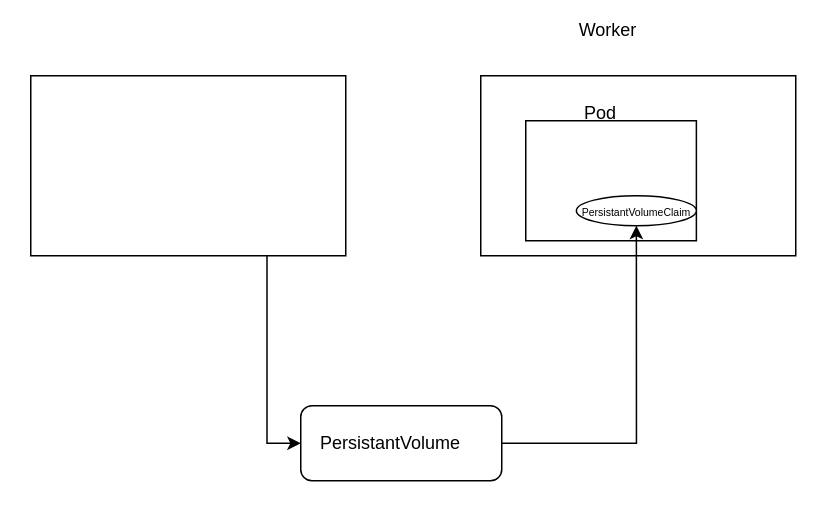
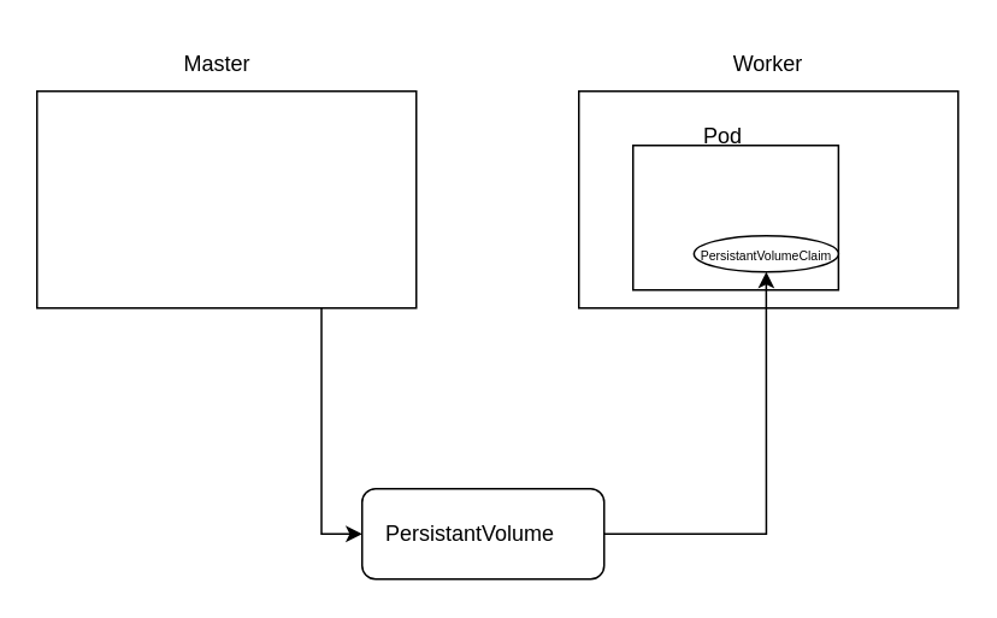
  <mxCell id="0" />
  <mxCell id="1" parent="0" />
  <mxCell id="2" style="edgeStyle=orthogonalEdgeStyle;rounded=0;orthogonalLoop=1;jettySize=auto;html=1;exitX=0.75;exitY=1;exitDx=0;exitDy=0;entryX=0;entryY=0.5;entryDx=0;entryDy=0;fontSize=7;" edge="1" parent="1" source="3" target="5"><mxGeometry relative="1" as="geometry" /></mxCell>
  <mxCell id="3" value="" style="rounded=0;whiteSpace=wrap;html=1;" parent="1" vertex="1"><mxGeometry x="20" y="50" width="210" height="120" as="geometry" /></mxCell>
  <mxCell id="4" value="" style="rounded=0;whiteSpace=wrap;html=1;" vertex="1" parent="1"><mxGeometry x="320" y="50" width="210" height="120" as="geometry" /></mxCell>
  <mxCell id="5" value="" style="rounded=1;whiteSpace=wrap;html=1;" vertex="1" parent="1"><mxGeometry x="200" y="270" width="134" height="50" as="geometry" /></mxCell>
  <mxCell id="6" value="" style="rounded=0;whiteSpace=wrap;html=1;" vertex="1" parent="1"><mxGeometry x="350" y="80" width="113.75" height="80" as="geometry" /></mxCell>
- <mxCell id="8" value="Worker" style="text;strokeColor=none;align=center;fillColor=none;html=1;verticalAlign=middle;whiteSpace=wrap;rounded=0;" vertex="1" parent="1"><mxGeometry x="375" y="5" width="60" height="30" as="geometry" /></mxCell>
+ <mxCell id="7" value="Master" style="text;strokeColor=none;align=center;fillColor=none;html=1;verticalAlign=middle;whiteSpace=wrap;rounded=0;" vertex="1" parent="1"><mxGeometry x="90" y="20" width="60" height="30" as="geometry" /></mxCell>
+ <mxCell id="8" value="Worker" style="text;strokeColor=none;align=center;fillColor=none;html=1;verticalAlign=middle;whiteSpace=wrap;rounded=0;" vertex="1" parent="1"><mxGeometry x="395" y="20" width="60" height="30" as="geometry" /></mxCell>
  <mxCell id="9" value="PersistantVolume" style="text;strokeColor=none;align=center;fillColor=none;html=1;verticalAlign=middle;whiteSpace=wrap;rounded=0;" vertex="1" parent="1"><mxGeometry x="230" y="280" width="60" height="30" as="geometry" /></mxCell>
  <mxCell id="10" value="Pod" style="text;strokeColor=none;align=center;fillColor=none;html=1;verticalAlign=middle;whiteSpace=wrap;rounded=0;" vertex="1" parent="1"><mxGeometry x="370" y="60" width="60" height="30" as="geometry" /></mxCell>
  <mxCell id="11" value="" style="ellipse;whiteSpace=wrap;html=1;fontSize=7;" vertex="1" parent="1"><mxGeometry x="383.75" y="130" width="80" height="20" as="geometry" /></mxCell>
  <mxCell id="12" value="&lt;font style=&quot;font-size: 7px;&quot;&gt;PersistantVolumeClaim&lt;/font&gt;" style="text;strokeColor=none;align=center;fillColor=none;html=1;verticalAlign=middle;whiteSpace=wrap;rounded=0;" vertex="1" parent="1"><mxGeometry x="393.75" y="125" width="60" height="30" as="geometry" /></mxCell>
  <mxCell id="13" style="edgeStyle=orthogonalEdgeStyle;rounded=0;orthogonalLoop=1;jettySize=auto;html=1;fontSize=7;exitX=1;exitY=0.5;exitDx=0;exitDy=0;" edge="1" parent="1" source="5" target="11"><mxGeometry relative="1" as="geometry"><mxPoint x="340" y="295" as="sourcePoint" /></mxGeometry></mxCell>
